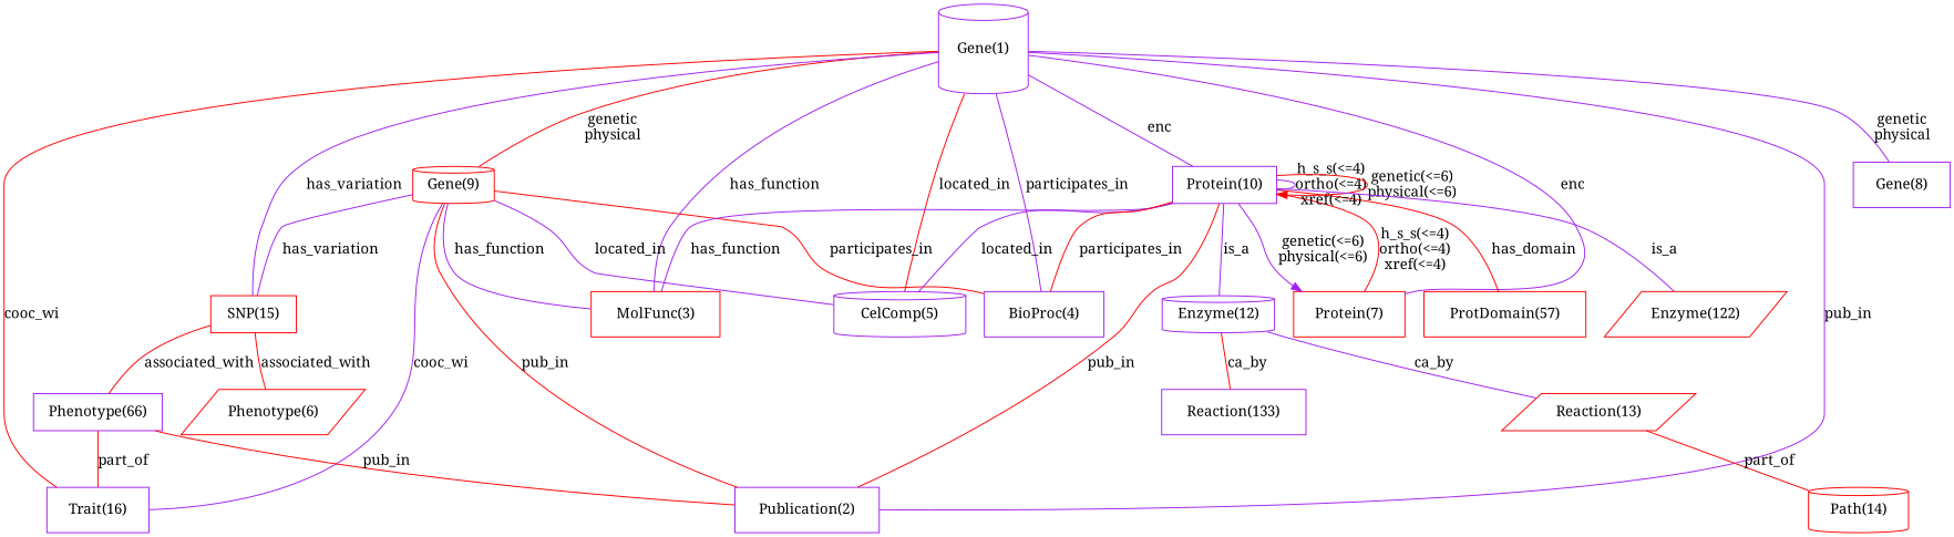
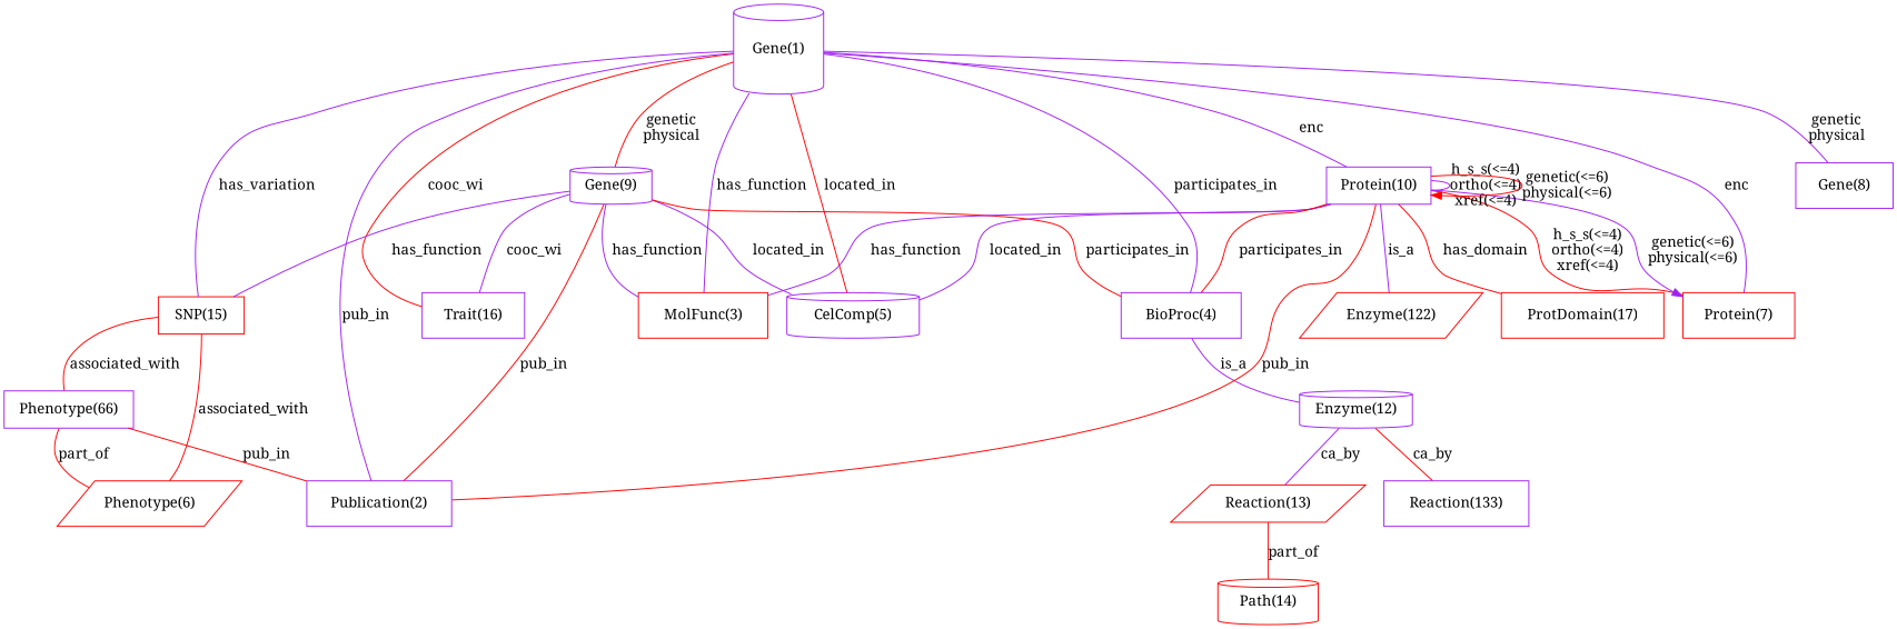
  digraph {
    fontname="Noto Serif"
    rankdir=TB
    node [color=purple fontname="Noto Serif" shape=box]
    edge [arrowhead=none color=purple fontname="Noto Serif"]
    "Path(14)" [color=red height=0.61111 shape=cylinder width=1.3422]
    "Trait(16)" [height=0.61111 width=1.3813]
    "Publication(2)" [height=0.61111 width=1.948]
-   "ProtDomain(17)" [color=red height=0.61111 width=2.1825 label="ProtDomain(57)"]
+   "ProtDomain(17)" [color=red height=0.61111 width=2.1825]
    "Phenotype(6)" [color=red height=0.61111 shape=parallelogram width=1.8503]
    "Protein(7)" [color=red height=0.61111 width=1.4986]
    "MolFunc(3)" [color=red height=0.61111 width=1.7331]
    "CelComp(5)" [height=0.61111 shape=cylinder width=1.7721]
    "BioProc(4)" [height=0.61111 width=1.6158]
    "Gene(1)" [height=1.2124 shape=cylinder width=1.2124]
    "Gene(8)" [height=0.61111 width=1.3031]
-   "Gene(9)" [color=red height=0.5 shape=cylinder width=1.1013]
+   "Gene(9)" [height=0.5 shape=cylinder width=1.1013]
    "SNP(15)" [color=red height=0.5 width=1.1555]
    "Protein(10)" [height=0.5 width=1.4082]
    "Phenotype(66)" [height=0.5 width=1.7332]
    "Enzyme(122)" [color=red height=0.61111 shape=parallelogram width=1.8894]
    "Enzyme(12)" [height=0.5 shape=cylinder width=1.5165]
    "Reaction(133)" [height=0.61111 width=1.948]
    "Reaction(13)" [color=red height=0.5 shape=parallelogram width=1.5707]
    "Gene(1)" -> "Trait(16)" [color=red label=cooc_wi]
    "Gene(1)" -> "Publication(2)" [label=pub_in]
    "Gene(1)" -> "Protein(7)" [label=enc]
    "Gene(1)" -> "MolFunc(3)" [label=has_function]
    "Gene(1)" -> "CelComp(5)" [color=red label=located_in]
    "Gene(1)" -> "BioProc(4)" [label=participates_in]
    "Gene(1)" -> "Gene(8)" [label="genetic\nphysical"]
    "Gene(1)" -> "Gene(9)" [color=red label="genetic\nphysical"]
    "Gene(1)" -> "SNP(15)" [label=has_variation]
    "Gene(1)" -> "Protein(10)" [label=enc]
    "Gene(9)" -> "Trait(16)" [label=cooc_wi]
    "Gene(9)" -> "Publication(2)" [color=red label=pub_in]
    "Gene(9)" -> "MolFunc(3)" [label=has_function]
    "Gene(9)" -> "CelComp(5)" [label=located_in]
    "Gene(9)" -> "BioProc(4)" [color=red label=participates_in]
-   "Gene(9)" -> "SNP(15)" [label=has_variation]
+   "Gene(9)" -> "SNP(15)" [label=has_function]
    "SNP(15)" -> "Phenotype(6)" [color=red label=associated_with]
    "SNP(15)" -> "Phenotype(66)" [color=red label=associated_with]
    "Protein(10)" -> "Publication(2)" [color=red label=pub_in]
    "Protein(10)" -> "ProtDomain(17)" [color=red label=has_domain]
    "Protein(10)" -> "Protein(7)" [color=red label="h_s_s(<=4)\northo(<=4)\nxref(<=4)"]
    "Protein(10)" -> "Protein(7)" [arrowhead=normal label="genetic(<=6)\nphysical(<=6)"]
    "Protein(10)" -> "MolFunc(3)" [label=has_function]
    "Protein(10)" -> "CelComp(5)" [label=located_in]
    "Protein(10)" -> "BioProc(4)" [color=red label=participates_in]
    "Protein(10)" -> "Protein(10)" [label="h_s_s(<=4)\northo(<=4)\nxref(<=4)"]
    "Protein(10)" -> "Protein(10)" [arrowhead=normal color=red label="genetic(<=6)\nphysical(<=6)"]
    "Protein(10)" -> "Enzyme(122)" [label=is_a]
-   "Protein(10)" -> "Enzyme(12)" [label=is_a]
-   "Phenotype(66)" -> "Trait(16)" [color=red label=part_of]
+   "BioProc(4)" -> "Enzyme(12)" [label=is_a]
+   "Phenotype(66)" -> "Phenotype(6)" [color=red label=part_of]
    "Phenotype(66)" -> "Publication(2)" [color=red label=pub_in]
    "Enzyme(12)" -> "Reaction(133)" [color=red label=ca_by]
    "Enzyme(12)" -> "Reaction(13)" [label=ca_by]
    "Reaction(13)" -> "Path(14)" [color=red label=part_of]
  }
